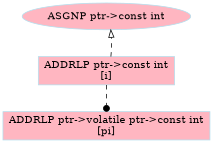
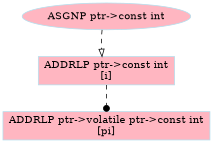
  digraph {
    node [color=lightblue2 fillcolor=lightpink style=filled shape=box]
    edge [style=dashed]
    n1 [label="ASGNP ptr->const int" shape=""]
    n2 [label="ADDRLP ptr->const int\n\[i\]"]
    n3 [label="ADDRLP ptr->volatile ptr->const int\n\[pi\]"]
-   n2 -> n1 [arrowhead=onormal]
+   n1 -> n2 [arrowhead=onormal]
    n2 -> n3 [arrowhead=dot]
  }
